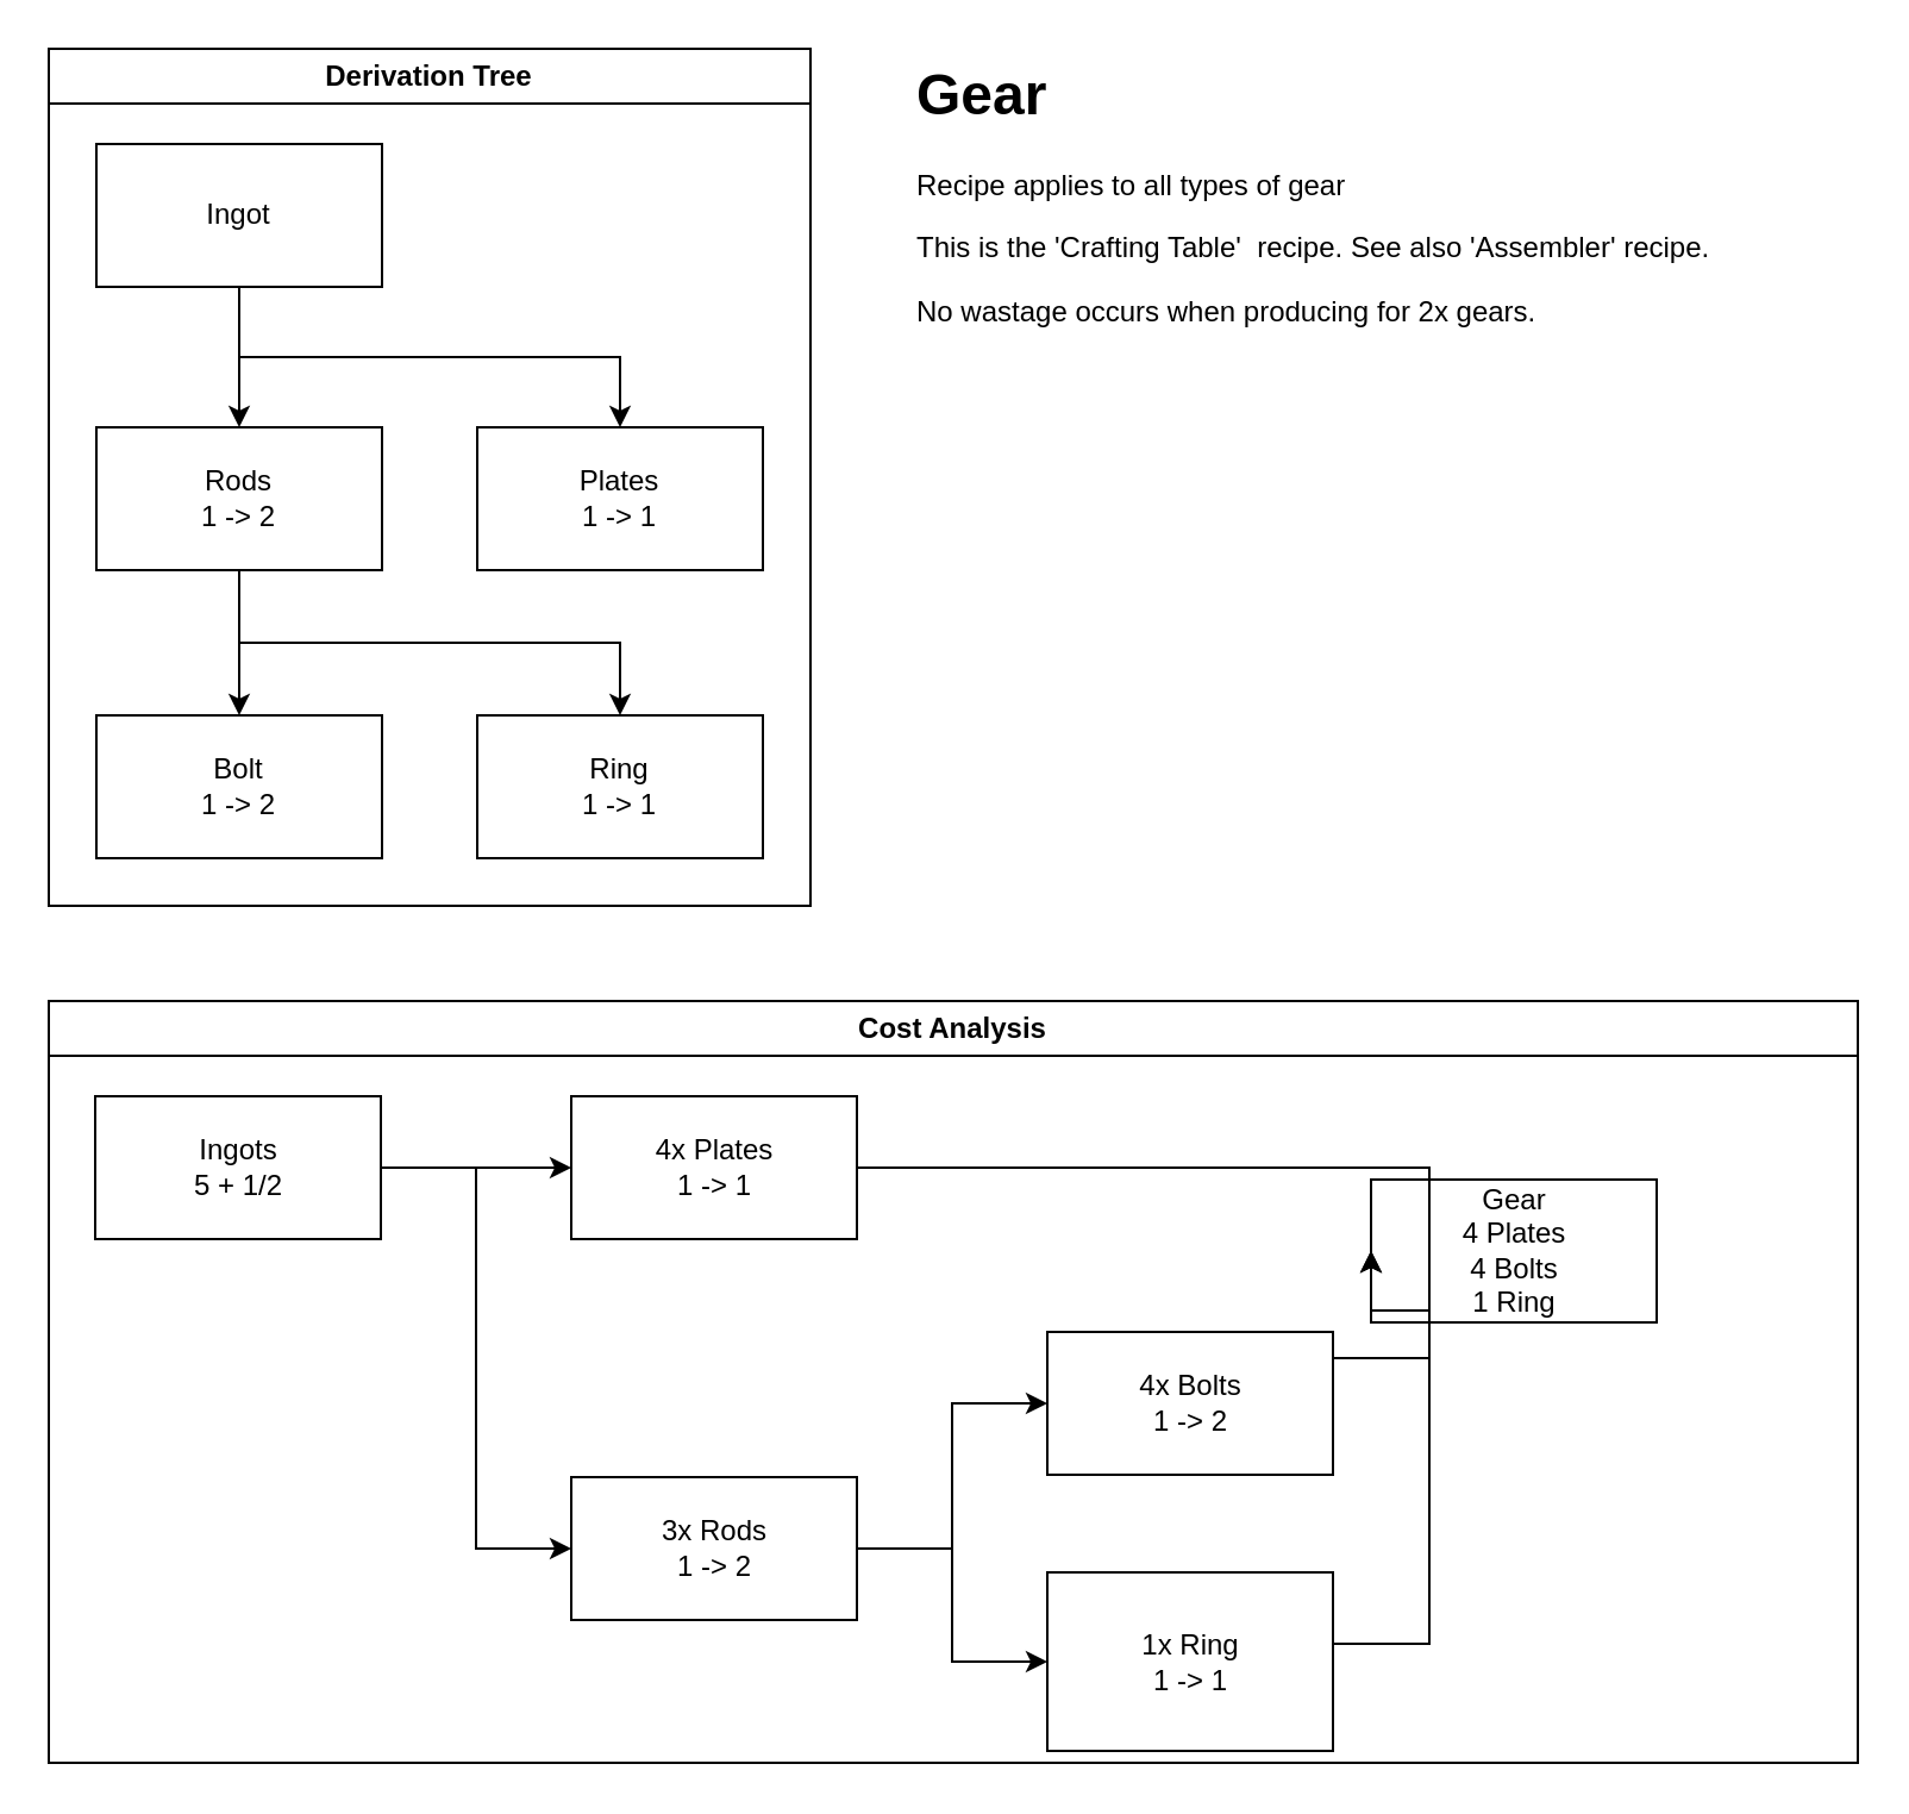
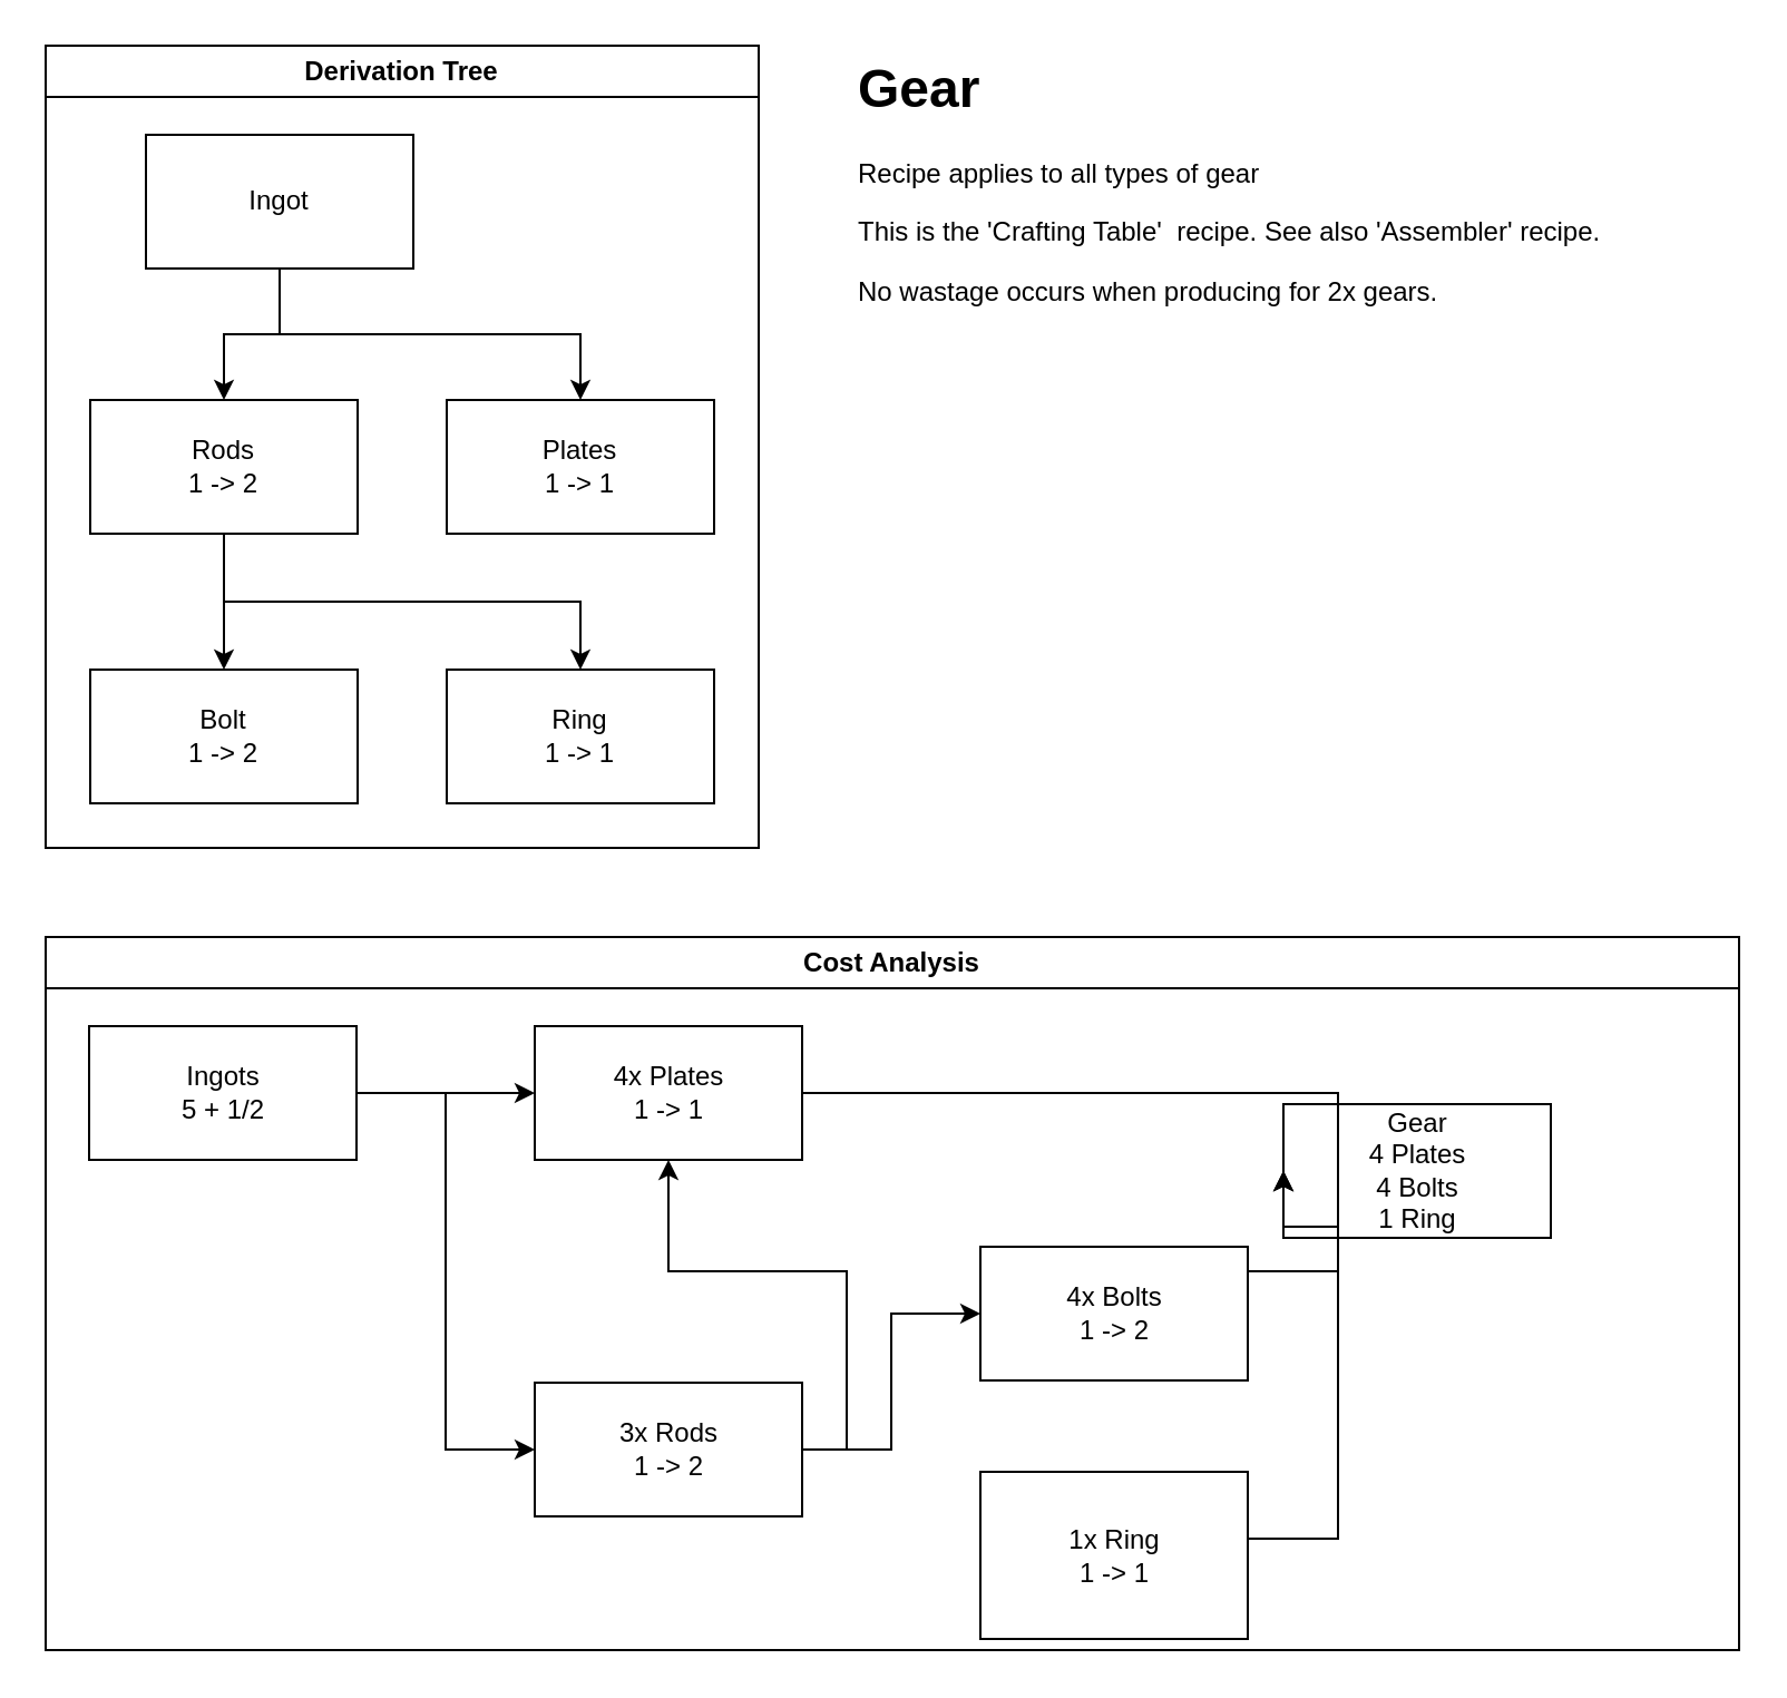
  <mxCell id="0" />
  <mxCell id="1" parent="0" />
  <mxCell id="2" value="Derivation Tree" style="swimlane;whiteSpace=wrap;html=1;" vertex="1" parent="1"><mxGeometry x="20" y="20" width="320" height="360" as="geometry" /></mxCell>
- <mxCell id="3" value="Ingot" style="rounded=0;whiteSpace=wrap;html=1;" vertex="1" parent="2"><mxGeometry x="20" y="40" width="120" height="60" as="geometry" /></mxCell>
+ <mxCell id="3" value="Ingot" style="rounded=0;whiteSpace=wrap;html=1;" vertex="1" parent="2"><mxGeometry x="45" y="40" width="120" height="60" as="geometry" /></mxCell>
  <mxCell id="4" value="&lt;div&gt;Rods&lt;/div&gt;&lt;div&gt;1 -&amp;gt; 2&lt;br&gt;&lt;/div&gt;" style="rounded=0;whiteSpace=wrap;html=1;" vertex="1" parent="2"><mxGeometry x="20" y="159" width="120" height="60" as="geometry" /></mxCell>
  <mxCell id="5" style="edgeStyle=orthogonalEdgeStyle;rounded=0;orthogonalLoop=1;jettySize=auto;html=1;exitX=0.5;exitY=1;exitDx=0;exitDy=0;" edge="1" parent="2" source="3" target="4"><mxGeometry relative="1" as="geometry" /></mxCell>
  <mxCell id="6" value="&lt;div&gt;Plates&lt;/div&gt;&lt;div&gt;1 -&amp;gt; 1&lt;br&gt;&lt;/div&gt;" style="rounded=0;whiteSpace=wrap;html=1;" vertex="1" parent="2"><mxGeometry x="180" y="159" width="120" height="60" as="geometry" /></mxCell>
  <mxCell id="7" style="edgeStyle=orthogonalEdgeStyle;rounded=0;orthogonalLoop=1;jettySize=auto;html=1;exitX=0.5;exitY=1;exitDx=0;exitDy=0;entryX=0.5;entryY=0;entryDx=0;entryDy=0;" edge="1" parent="2" source="3" target="6"><mxGeometry relative="1" as="geometry" /></mxCell>
  <mxCell id="8" value="&lt;div&gt;Bolt&lt;/div&gt;&lt;div&gt;1 -&amp;gt; 2&lt;br&gt;&lt;/div&gt;" style="rounded=0;whiteSpace=wrap;html=1;" vertex="1" parent="2"><mxGeometry x="20" y="280" width="120" height="60" as="geometry" /></mxCell>
  <mxCell id="9" style="edgeStyle=orthogonalEdgeStyle;rounded=0;orthogonalLoop=1;jettySize=auto;html=1;exitX=0.5;exitY=1;exitDx=0;exitDy=0;entryX=0.5;entryY=0;entryDx=0;entryDy=0;" edge="1" parent="2" source="4" target="8"><mxGeometry relative="1" as="geometry" /></mxCell>
  <mxCell id="10" value="&lt;div&gt;Ring&lt;/div&gt;&lt;div&gt;1 -&amp;gt; 1&lt;br&gt;&lt;/div&gt;" style="rounded=0;whiteSpace=wrap;html=1;" vertex="1" parent="2"><mxGeometry x="180" y="280" width="120" height="60" as="geometry" /></mxCell>
  <mxCell id="11" style="edgeStyle=orthogonalEdgeStyle;rounded=0;orthogonalLoop=1;jettySize=auto;html=1;exitX=0.5;exitY=1;exitDx=0;exitDy=0;entryX=0.5;entryY=0;entryDx=0;entryDy=0;" edge="1" parent="2" source="4" target="10"><mxGeometry relative="1" as="geometry" /></mxCell>
  <mxCell id="12" value="&lt;div&gt;Cost Analysis&lt;/div&gt;" style="swimlane;whiteSpace=wrap;html=1;" vertex="1" parent="1"><mxGeometry x="20" y="420" width="760" height="320" as="geometry" /></mxCell>
  <mxCell id="13" value="&lt;div&gt;Gear&lt;/div&gt;&lt;div&gt;4 Plates&lt;/div&gt;&lt;div&gt;4 Bolts&lt;/div&gt;&lt;div&gt;1 Ring&lt;br&gt;&lt;/div&gt;" style="rounded=0;whiteSpace=wrap;html=1;" vertex="1" parent="12"><mxGeometry x="555.5" y="75" width="120" height="60" as="geometry" /></mxCell>
  <mxCell id="14" style="edgeStyle=orthogonalEdgeStyle;rounded=0;orthogonalLoop=1;jettySize=auto;html=1;exitX=1;exitY=0.5;exitDx=0;exitDy=0;entryX=0;entryY=0.5;entryDx=0;entryDy=0;" edge="1" parent="12" source="15" target="13"><mxGeometry relative="1" as="geometry"><Array as="points"><mxPoint x="580" y="70" /><mxPoint x="580" y="130" /></Array></mxGeometry></mxCell>
  <mxCell id="15" value="&lt;div&gt;4x Plates&lt;/div&gt;&lt;div&gt;1 -&amp;gt; 1&lt;br&gt;&lt;/div&gt;" style="rounded=0;whiteSpace=wrap;html=1;" vertex="1" parent="12"><mxGeometry x="219.5" y="40" width="120" height="60" as="geometry" /></mxCell>
  <mxCell id="16" style="edgeStyle=orthogonalEdgeStyle;rounded=0;orthogonalLoop=1;jettySize=auto;html=1;exitX=1;exitY=0.5;exitDx=0;exitDy=0;" edge="1" parent="12" source="17" target="15"><mxGeometry relative="1" as="geometry" /></mxCell>
  <mxCell id="17" value="&lt;div&gt;Ingots&lt;/div&gt;5 + 1/2" style="rounded=0;whiteSpace=wrap;html=1;" vertex="1" parent="12"><mxGeometry x="19.5" y="40" width="120" height="60" as="geometry" /></mxCell>
  <mxCell id="18" style="edgeStyle=orthogonalEdgeStyle;rounded=0;orthogonalLoop=1;jettySize=auto;html=1;exitX=1;exitY=0.5;exitDx=0;exitDy=0;entryX=0;entryY=0.5;entryDx=0;entryDy=0;" edge="1" parent="12" source="19" target="13"><mxGeometry relative="1" as="geometry"><Array as="points"><mxPoint x="540" y="150" /><mxPoint x="580" y="150" /><mxPoint x="580" y="130" /></Array></mxGeometry></mxCell>
  <mxCell id="19" value="&lt;div&gt;4x Bolts&lt;/div&gt;&lt;div&gt;1 -&amp;gt; 2&lt;br&gt;&lt;/div&gt;" style="rounded=0;whiteSpace=wrap;html=1;" vertex="1" parent="12"><mxGeometry x="419.5" y="139" width="120" height="60" as="geometry" /></mxCell>
  <mxCell id="20" style="edgeStyle=orthogonalEdgeStyle;rounded=0;orthogonalLoop=1;jettySize=auto;html=1;exitX=1;exitY=0.5;exitDx=0;exitDy=0;entryX=0;entryY=0.5;entryDx=0;entryDy=0;" edge="1" parent="12" source="21" target="13"><mxGeometry relative="1" as="geometry"><Array as="points"><mxPoint x="580" y="270" /><mxPoint x="580" y="130" /></Array></mxGeometry></mxCell>
  <mxCell id="21" value="&lt;div&gt;1x Ring&lt;/div&gt;&lt;div&gt;1 -&amp;gt; 1&lt;br&gt;&lt;/div&gt;" style="rounded=0;whiteSpace=wrap;html=1;" vertex="1" parent="12"><mxGeometry x="419.5" y="240" width="120" height="75" as="geometry" /></mxCell>
  <mxCell id="22" style="edgeStyle=orthogonalEdgeStyle;rounded=0;orthogonalLoop=1;jettySize=auto;html=1;exitX=1;exitY=0.5;exitDx=0;exitDy=0;entryX=0;entryY=0.5;entryDx=0;entryDy=0;" edge="1" parent="12" source="24" target="19"><mxGeometry relative="1" as="geometry" /></mxCell>
- <mxCell id="23" style="edgeStyle=orthogonalEdgeStyle;rounded=0;orthogonalLoop=1;jettySize=auto;html=1;exitX=1;exitY=0.5;exitDx=0;exitDy=0;entryX=0;entryY=0.5;entryDx=0;entryDy=0;" edge="1" parent="12" source="24" target="21"><mxGeometry relative="1" as="geometry" /></mxCell>
+ <mxCell id="23" style="edgeStyle=orthogonalEdgeStyle;rounded=0;orthogonalLoop=1;jettySize=auto;html=1;exitX=1;exitY=0.5;exitDx=0;exitDy=0;" edge="1" parent="12" source="24" target="15"><mxGeometry relative="1" as="geometry" /></mxCell>
  <mxCell id="24" value="&lt;div&gt;3x Rods&lt;/div&gt;&lt;div&gt;1 -&amp;gt; 2&lt;br&gt;&lt;/div&gt;" style="rounded=0;whiteSpace=wrap;html=1;" vertex="1" parent="12"><mxGeometry x="219.5" y="200" width="120" height="60" as="geometry" /></mxCell>
  <mxCell id="25" style="edgeStyle=orthogonalEdgeStyle;rounded=0;orthogonalLoop=1;jettySize=auto;html=1;exitX=1;exitY=0.5;exitDx=0;exitDy=0;entryX=0;entryY=0.5;entryDx=0;entryDy=0;" edge="1" parent="12" source="17" target="24"><mxGeometry relative="1" as="geometry" /></mxCell>
  <mxCell id="26" value="&lt;h1&gt;Gear&lt;/h1&gt;&lt;p&gt;Recipe applies to all types of gear&lt;/p&gt;&lt;p&gt;This is the 'Crafting Table'&amp;nbsp; recipe. See also 'Assembler' recipe.&lt;/p&gt;&lt;p&gt;No wastage occurs when producing for 2x gears.&lt;br&gt;&lt;/p&gt;" style="text;html=1;strokeColor=none;fillColor=none;spacing=5;spacingTop=-20;whiteSpace=wrap;overflow=hidden;rounded=0;" vertex="1" parent="1"><mxGeometry x="380" y="20" width="400" height="120" as="geometry" /></mxCell>
